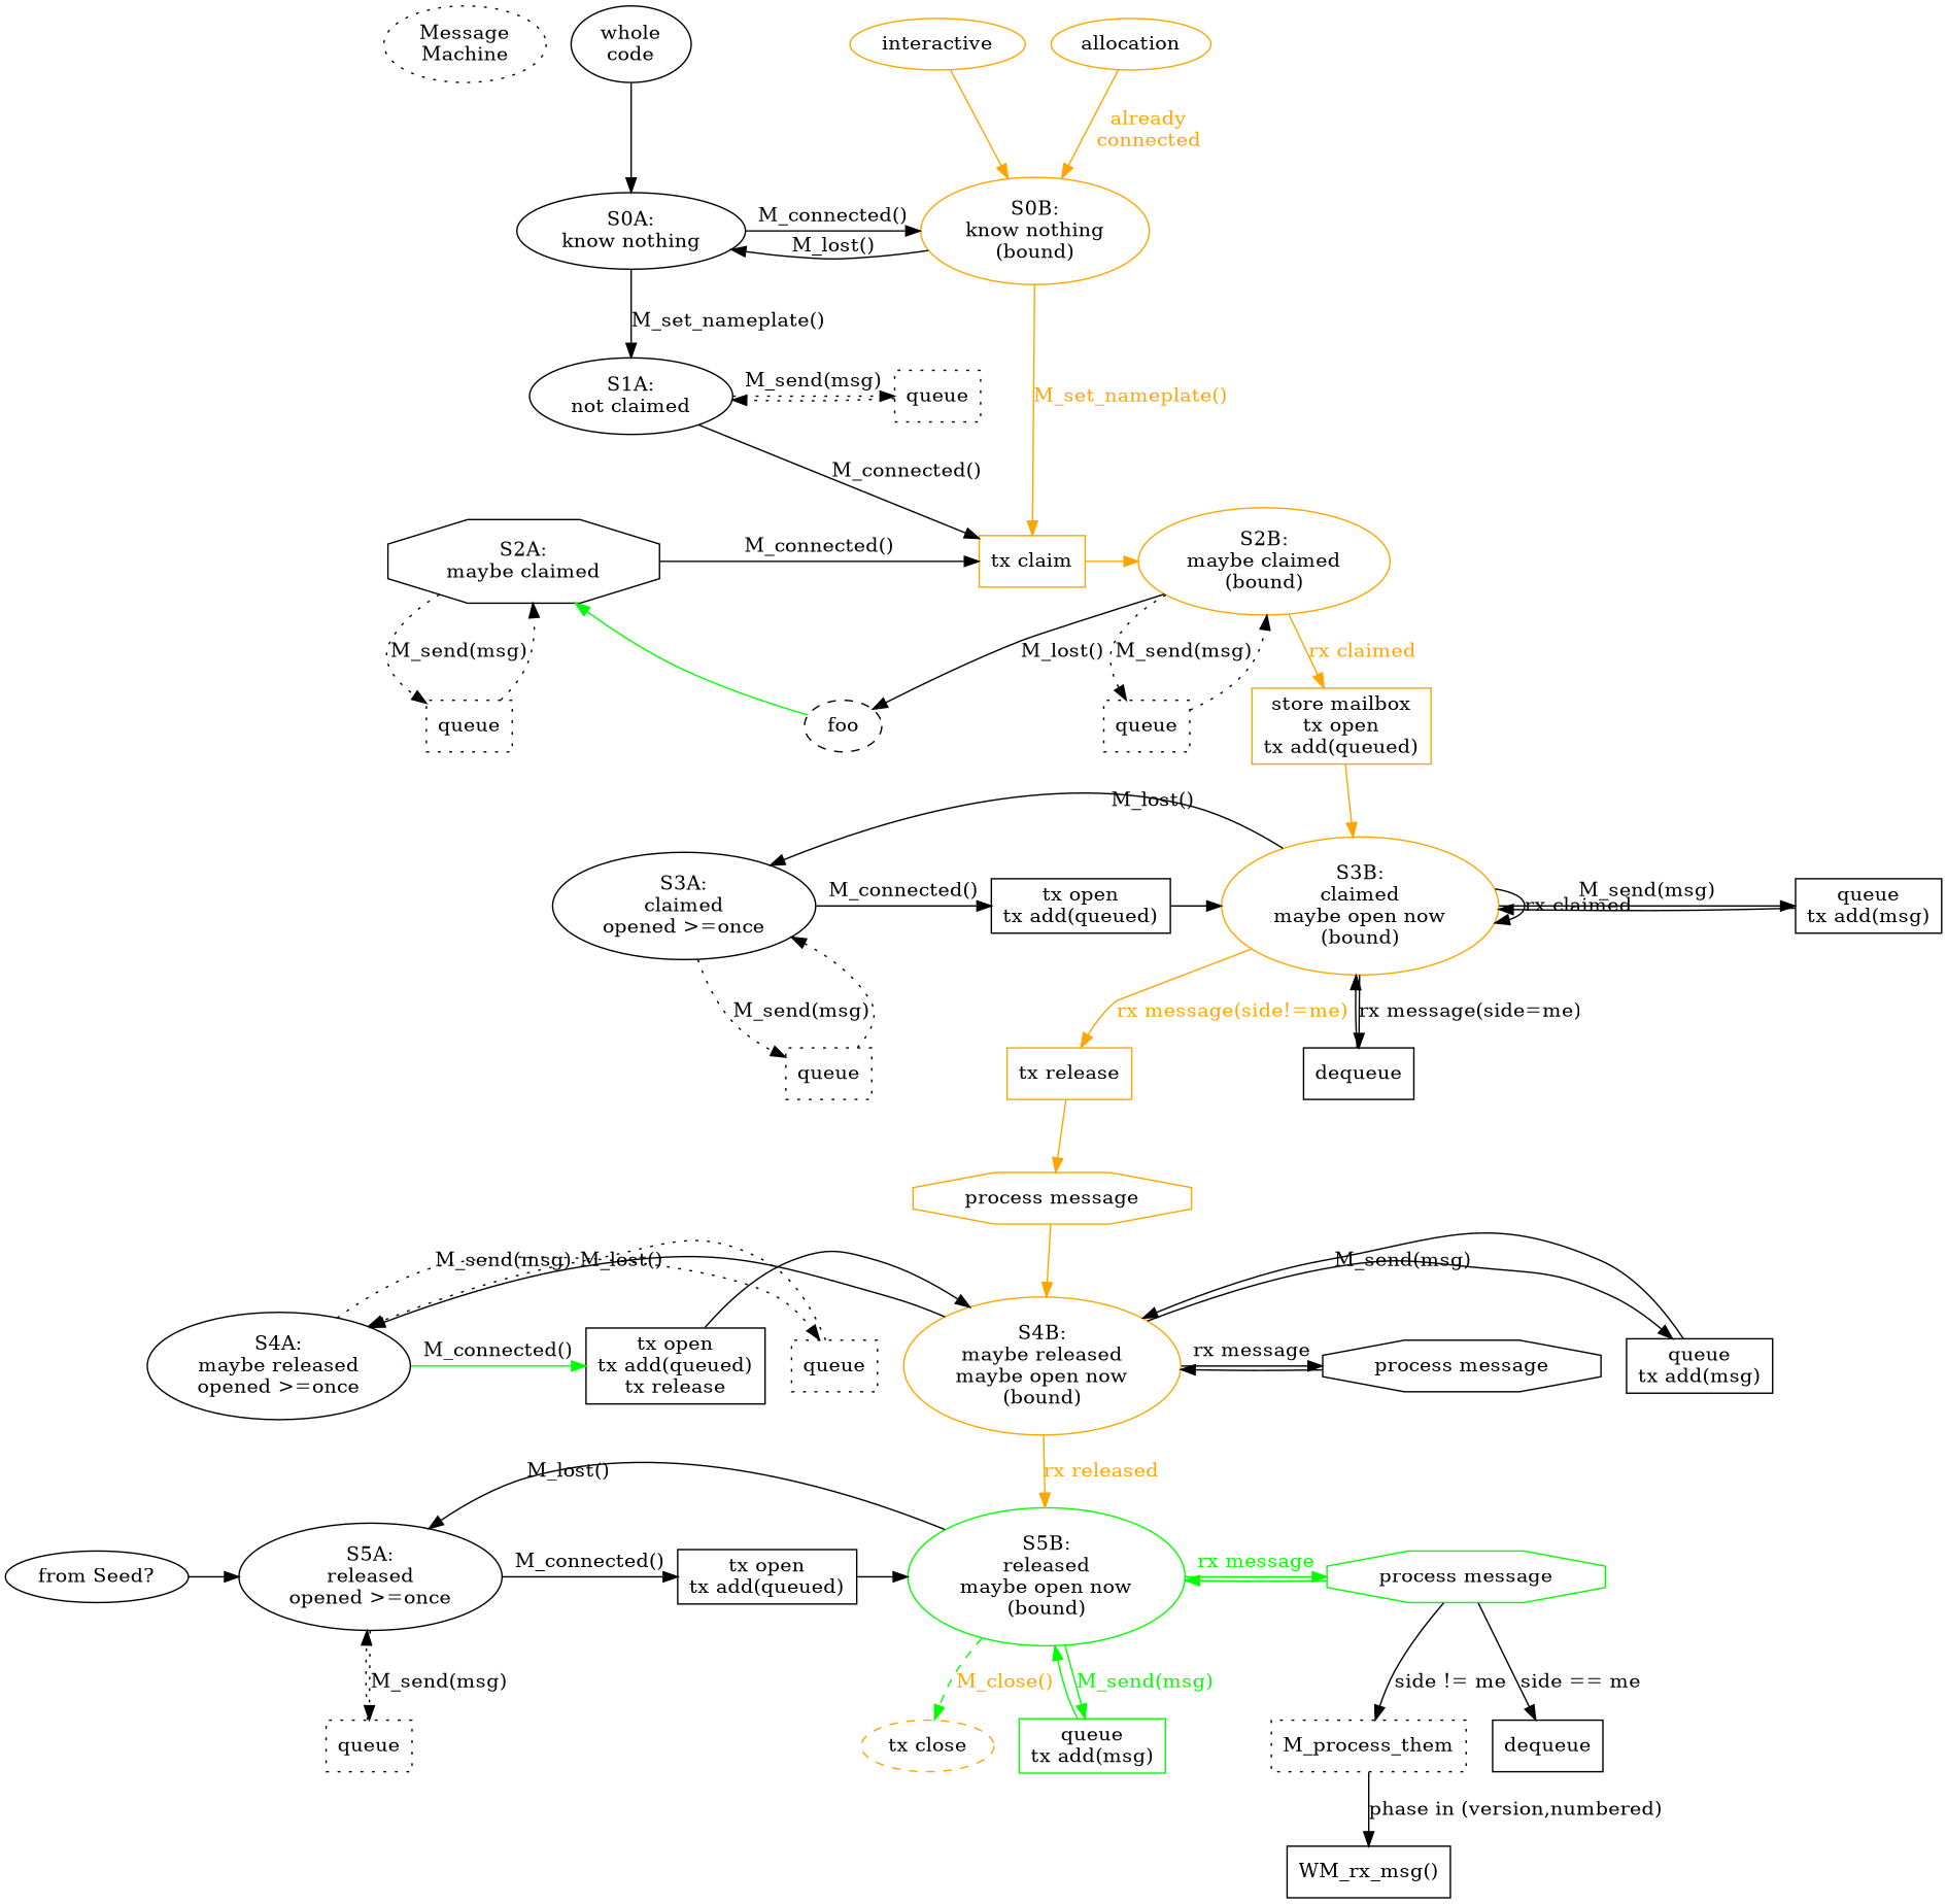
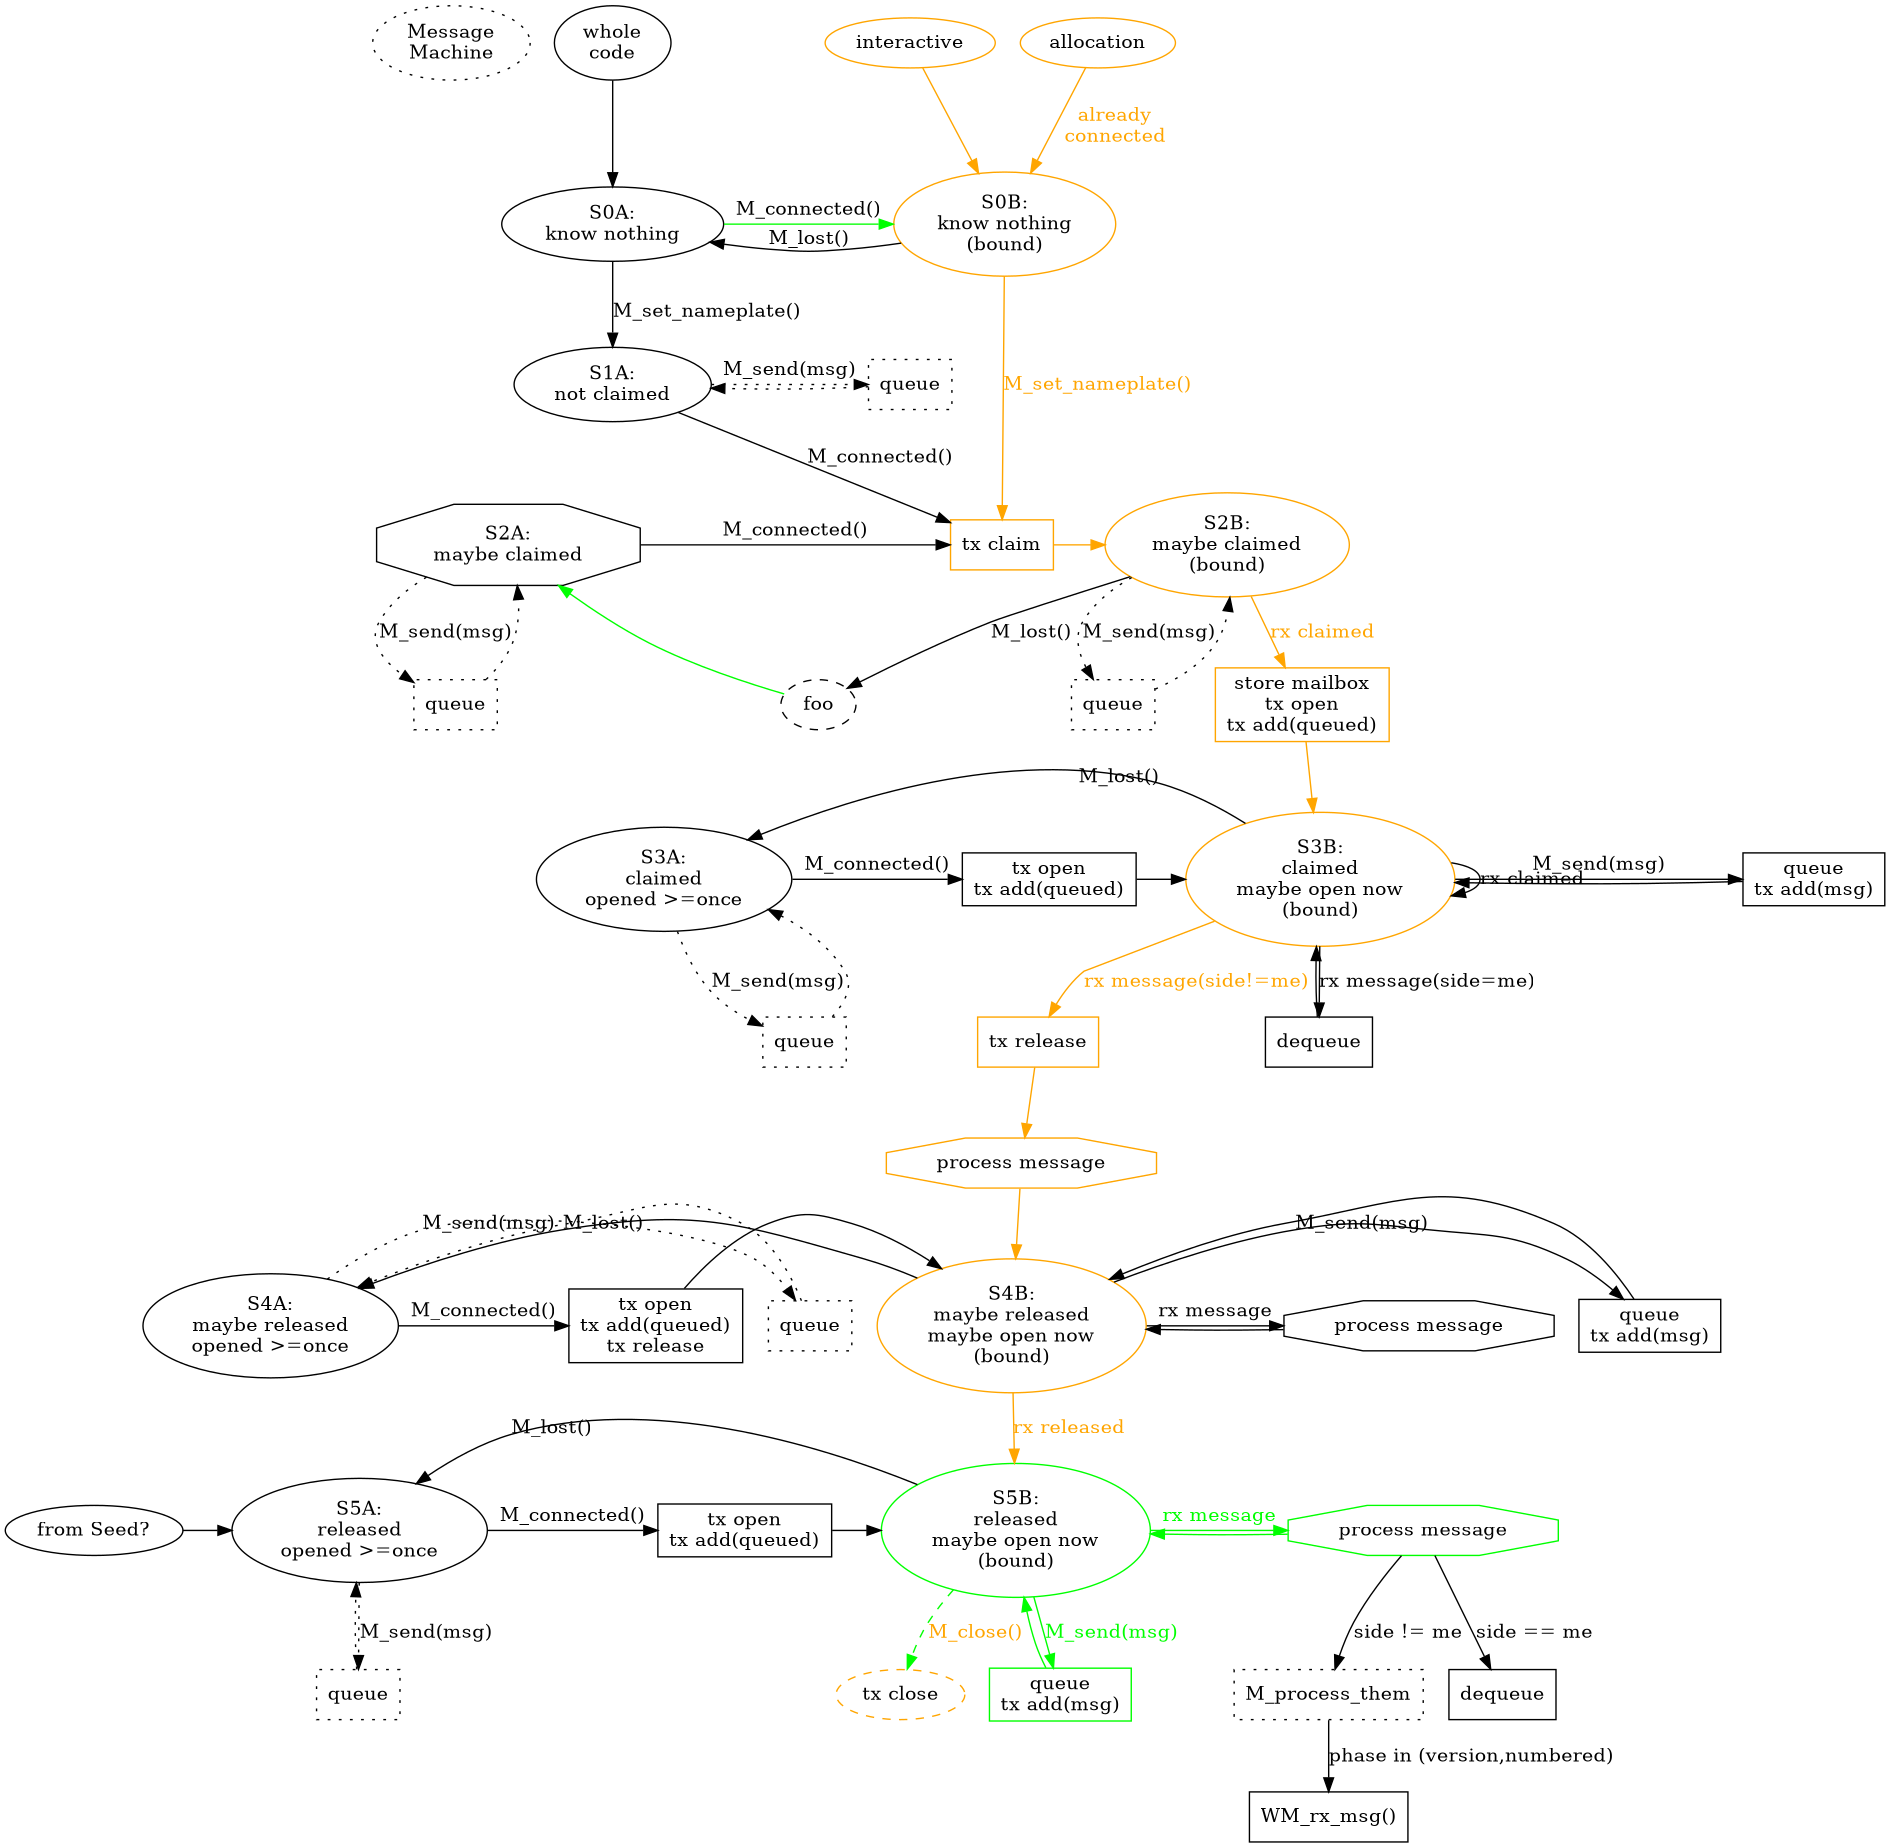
  digraph {
    node [shape=box]
    n1 [label="Message\nMachine" style=dotted shape=""]
    n2 [label="whole\ncode" shape=""]
    n3 [color=orange label=allocation shape=""]
    n4 [color=orange label=interactive shape=""]
    n5 [label="S0A:\nknow nothing" shape=""]
    n6 [color=orange label="S0B:\nknow nothing\n(bound)" shape=""]
    n7 [label="S1A:\nnot claimed" shape=""]
    n8 [label=queue style=dotted]
    n9 [color=orange label="tx claim"]
    n10 [color=orange label="S2B:\nmaybe claimed\n(bound)" shape=""]
    n11 [label="S2A:\nmaybe claimed" shape=octagon]
    n12 [label="S3A:\nclaimed\nopened >=once" shape=""]
    n13 [color=orange label="S3B:\nclaimed\nmaybe open now\n(bound)" shape=""]
    n14 [label="tx open\ntx add(queued)"]
    n15 [label="queue\ntx add(msg)"]
    n16 [label="S4A:\nmaybe released\nopened >=once\n" shape=""]
    n17 [color=orange label="S4B:\nmaybe released\nmaybe open now\n(bound)" shape=""]
    n18 [label="tx open\ntx add(queued)\ntx release"]
    n19 [label="process message" shape=octagon]
    n20 [label="queue\ntx add(msg)"]
    n21 [label=queue style=dotted]
    n22 [label="S5A:\nreleased\nopened >=once" shape=""]
    n23 [color=green label="S5B:\nreleased\nmaybe open now\n(bound)" shape=""]
    n24 [label="from Seed?" shape=""]
    n25 [label="tx open\ntx add(queued)"]
    n26 [color=green label="process message" shape=octagon]
    foo [style=dashed shape=""]
    n28 [label=queue style=dotted]
    n29 [color=orange label="store mailbox\ntx open\ntx add(queued)"]
    n30 [label=queue style=dotted]
    n31 [label=queue style=dotted]
    n32 [label=dequeue]
    n33 [color=orange label="tx release"]
    n34 [label=queue style=dotted]
    n35 [color=green label="queue\ntx add(msg)"]
    n36 [color=orange label="tx close" style=dashed shape=""]
    n37 [label=dequeue]
    M_process_them [style=dotted]
    n39 [color=orange label="process message" shape=octagon]
    n40 [label="WM_rx_msg()"]
    subgraph sub_1 {
      rank=same
      n1
      n2
      n3
      n4
    }
    subgraph sub_2 {
      rank=same
      n5
      n6
    }
    subgraph sub_3 {
      rank=same
      n7
      n8
    }
    subgraph sub_4 {
      rank=same
      n9
      n10
      n11
    }
    subgraph sub_5 {
      rank=same
      n12
      n13
      n14
      n15
    }
    subgraph sub_6 {
      rank=same
      n16
      n17
      n18
      n19
      n20
      n21
    }
    subgraph sub_7 {
      rank=same
      n22
      n23
      n24
      n25
      n26
    }
    n2 -> n5
    n3 -> n6 [color=orange fontcolor=orange label="already\nconnected"]
    n4 -> n6 [color=orange]
-   n5 -> n6 [label="M_connected()"]
+   n5 -> n6 [label="M_connected()" color=green]
    n5 -> n7 [label="M_set_nameplate()"]
    n6 -> n5 [label="M_lost()"]
    n6 -> n9 [color=orange fontcolor=orange label="M_set_nameplate()"]
    n6 -> n10 [style=invis]
    n7 -> n8 [label="M_send(msg)" style=dotted]
    n7 -> n9 [label="M_connected()"]
    n7 -> n11 [style=invis]
    n7 -> n12 [label="(none)" style=invis]
    n8 -> n7 [style=dotted]
    n9 -> n10 [color=orange]
    n10 -> foo [label="M_lost()"]
    n10 -> n28 [label="M_send(msg)" style=dotted]
    n10 -> n29 [color=orange fontcolor=orange label="rx claimed"]
    n11 -> n9 [label="M_connected()"]
    n11 -> n30 [label="M_send(msg)" style=dotted]
    n12 -> n14 [label="M_connected()"]
    n12 -> n16 [label="(none)" style=invis]
    n12 -> n24 [style=invis]
    n12 -> n31 [label="M_send(msg)" style=dotted]
    n13 -> n12 [label="M_lost()"]
    n13 -> n13 [label="rx claimed"]
    n13 -> n15 [label="M_send(msg)"]
    n13 -> n32 [label="rx message(side=me)"]
    n13 -> n33 [color=orange fontcolor=orange label="rx message(side!=me)"]
    n14 -> n13
    n15 -> n13
-   n16 -> n18 [label="M_connected()" color=green]
+   n16 -> n18 [label="M_connected()"]
    n16 -> n21 [label="M_send(msg)" style=dotted]
    n16 -> n22 [label="(none)" style=invis]
    n16 -> n24 [style=invis]
    n17 -> n16 [label="M_lost()"]
    n17 -> n19 [label="rx message"]
    n17 -> n20 [label="M_send(msg)"]
    n17 -> n23 [color=orange fontcolor=orange label="rx released"]
    n18 -> n17
    n19 -> n17
    n20 -> n17
    n21 -> n16 [style=dotted]
    n22 -> n25 [label="M_connected()"]
    n22 -> n34 [label="M_send(msg)" style=dotted]
    n23 -> n22 [label="M_lost()"]
    n23 -> n26 [color=green fontcolor=green label="rx message"]
    n23 -> n35 [color=green fontcolor=green label="M_send(msg)"]
    n23 -> n36 [color=green fontcolor=orange label="M_close()" style=dashed]
    n24 -> n22
    n25 -> n23
    n26 -> n23 [color=green]
    n26 -> n37 [label="side == me"]
    n26 -> M_process_them [label="side != me"]
    foo -> n11 [color=green]
    n28 -> n10 [style=dotted]
    n29 -> n13 [color=orange]
    n30 -> n11 [style=dotted]
    n31 -> n12 [style=dotted]
    n32 -> n13
    n33 -> n39 [color=orange]
    n34 -> n22 [style=dotted]
    n35 -> n23 [color=green]
    M_process_them -> n40 [label="phase in (version,numbered)"]
    n39 -> n17 [color=orange]
  }
